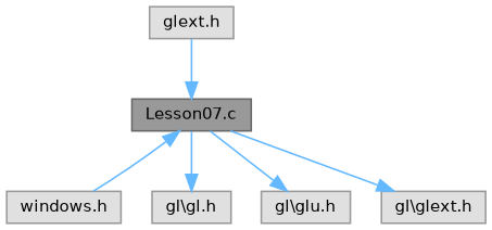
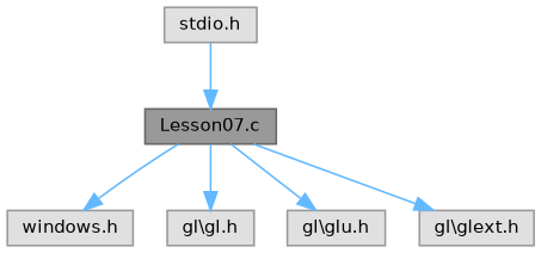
  digraph {
    node [color=grey60 fillcolor="#E0E0E0" fontname=Helvetica fontsize=10 shape=box style=filled]
    edge [color=steelblue1 fontname=Helvetica fontsize=10 labelfontname=Helvetica labelfontsize=10 style=solid]
    n1 [color=gray40 fillcolor=grey60 fontcolor=black height=0.2 label="Lesson07.c" width=0.4]
    n2 [height=0.2 label="windows.h" width=0.4]
    n3 [height=0.2 label="gl\\gl.h" width=0.4]
    n4 [height=0.2 label="gl\\glu.h" width=0.4]
    n5 [height=0.2 label="gl\\glext.h" width=0.4]
-   n6 [height=0.2 label="glext.h" width=0.4]
-   n2 -> n1
+   n6 [height=0.2 label="stdio.h" width=0.4]
+   n1 -> n2
    n1 -> n3
    n1 -> n4
    n1 -> n5
    n6 -> n1
  }
